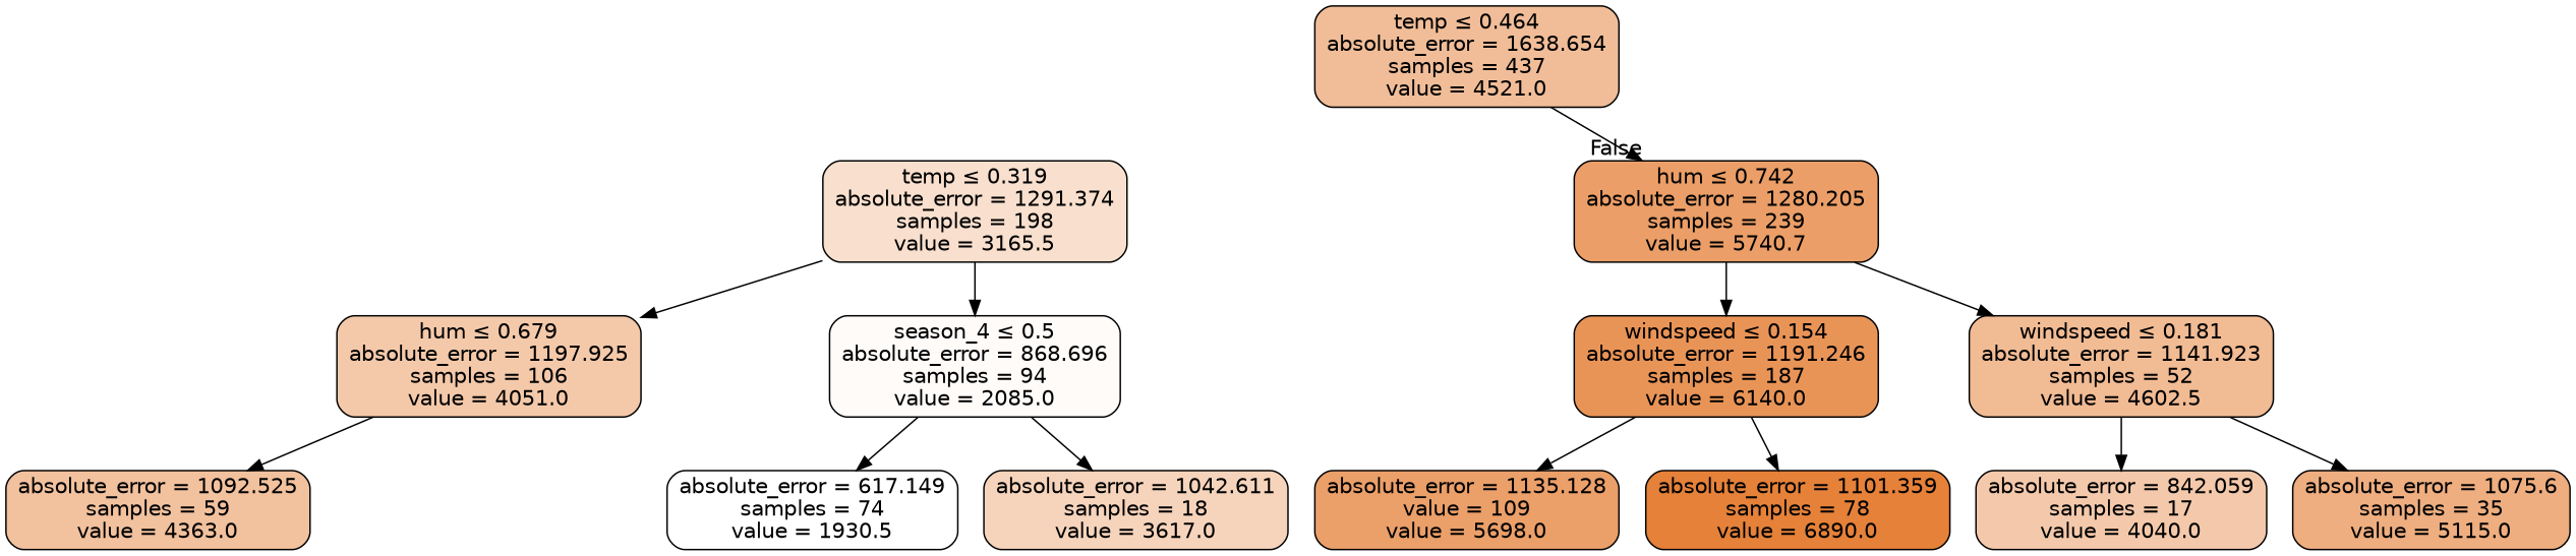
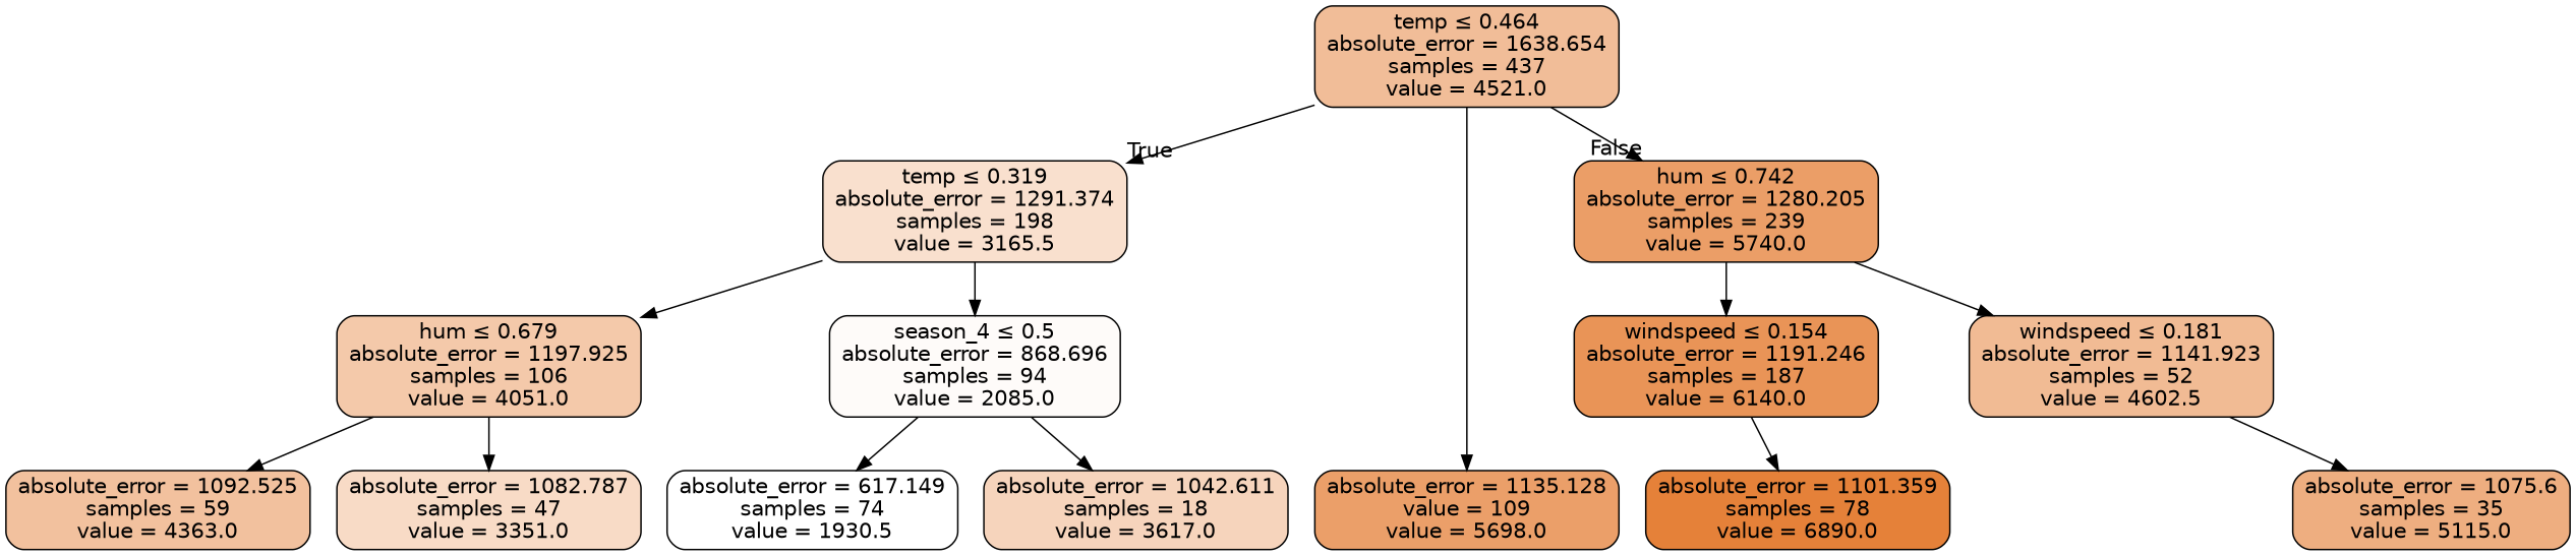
  digraph {
    node [color=black fontname=helvetica shape=box style="filled, rounded"]
    edge [fontname=helvetica]
    n1 [fillcolor="#f1bd98" label=<temp &le; 0.464<br/>absolute_error = 1638.654<br/>samples = 437<br/>value = 4521.0>]
    n2 [fillcolor="#f9e0ce" label=<temp &le; 0.319<br/>absolute_error = 1291.374<br/>samples = 198<br/>value = 3165.5>]
-   n3 [fillcolor="#eb9e67" label=<hum &le; 0.742<br/>absolute_error = 1280.205<br/>samples = 239<br/>value = 5740.7>]
+   n3 [fillcolor="#eb9e67" label=<hum &le; 0.742<br/>absolute_error = 1280.205<br/>samples = 239<br/>value = 5740.0>]
    n4 [fillcolor="#fefbf9" label=<season_4 &le; 0.5<br/>absolute_error = 868.696<br/>samples = 94<br/>value = 2085.0>]
    n5 [fillcolor="#f4c9aa" label=<hum &le; 0.679<br/>absolute_error = 1197.925<br/>samples = 106<br/>value = 4051.0>]
    n6 [fillcolor="#e99457" label=<windspeed &le; 0.154<br/>absolute_error = 1191.246<br/>samples = 187<br/>value = 6140.0>]
    n7 [fillcolor="#f1bb94" label=<windspeed &le; 0.181<br/>absolute_error = 1141.923<br/>samples = 52<br/>value = 4602.5>]
    n8 [fillcolor="#ffffff" label=<absolute_error = 617.149<br/>samples = 74<br/>value = 1930.5>]
    n9 [fillcolor="#f6d4bc" label=<absolute_error = 1042.611<br/>samples = 18<br/>value = 3617.0>]
    n10 [fillcolor="#f2c19e" label=<absolute_error = 1092.525<br/>samples = 59<br/>value = 4363.0>]
+   n11 [fillcolor="#f8dbc6" label=<absolute_error = 1082.787<br/>samples = 47<br/>value = 3351.0>]
    n12 [fillcolor="#e58139" label=<absolute_error = 1101.359<br/>samples = 78<br/>value = 6890.0>]
    n13 [fillcolor="#eb9f69" label=<absolute_error = 1135.128<br/>value = 109<br/>value = 5698.0>]
    n14 [fillcolor="#eeae80" label=<absolute_error = 1075.6<br/>samples = 35<br/>value = 5115.0>]
-   n15 [fillcolor="#f4c9ab" label=<absolute_error = 842.059<br/>samples = 17<br/>value = 4040.0>]
+   n1 -> n2 [headlabel=True labelangle=45 labeldistance=2.5]
    n1 -> n3 [headlabel=False labelangle=-45 labeldistance=2.5]
    n2 -> n4
    n2 -> n5
    n3 -> n6
    n3 -> n7
    n4 -> n8
    n4 -> n9
    n5 -> n10
+   n5 -> n11
    n6 -> n12
-   n6 -> n13
+   n1 -> n13
    n7 -> n14
-   n7 -> n15
  }
